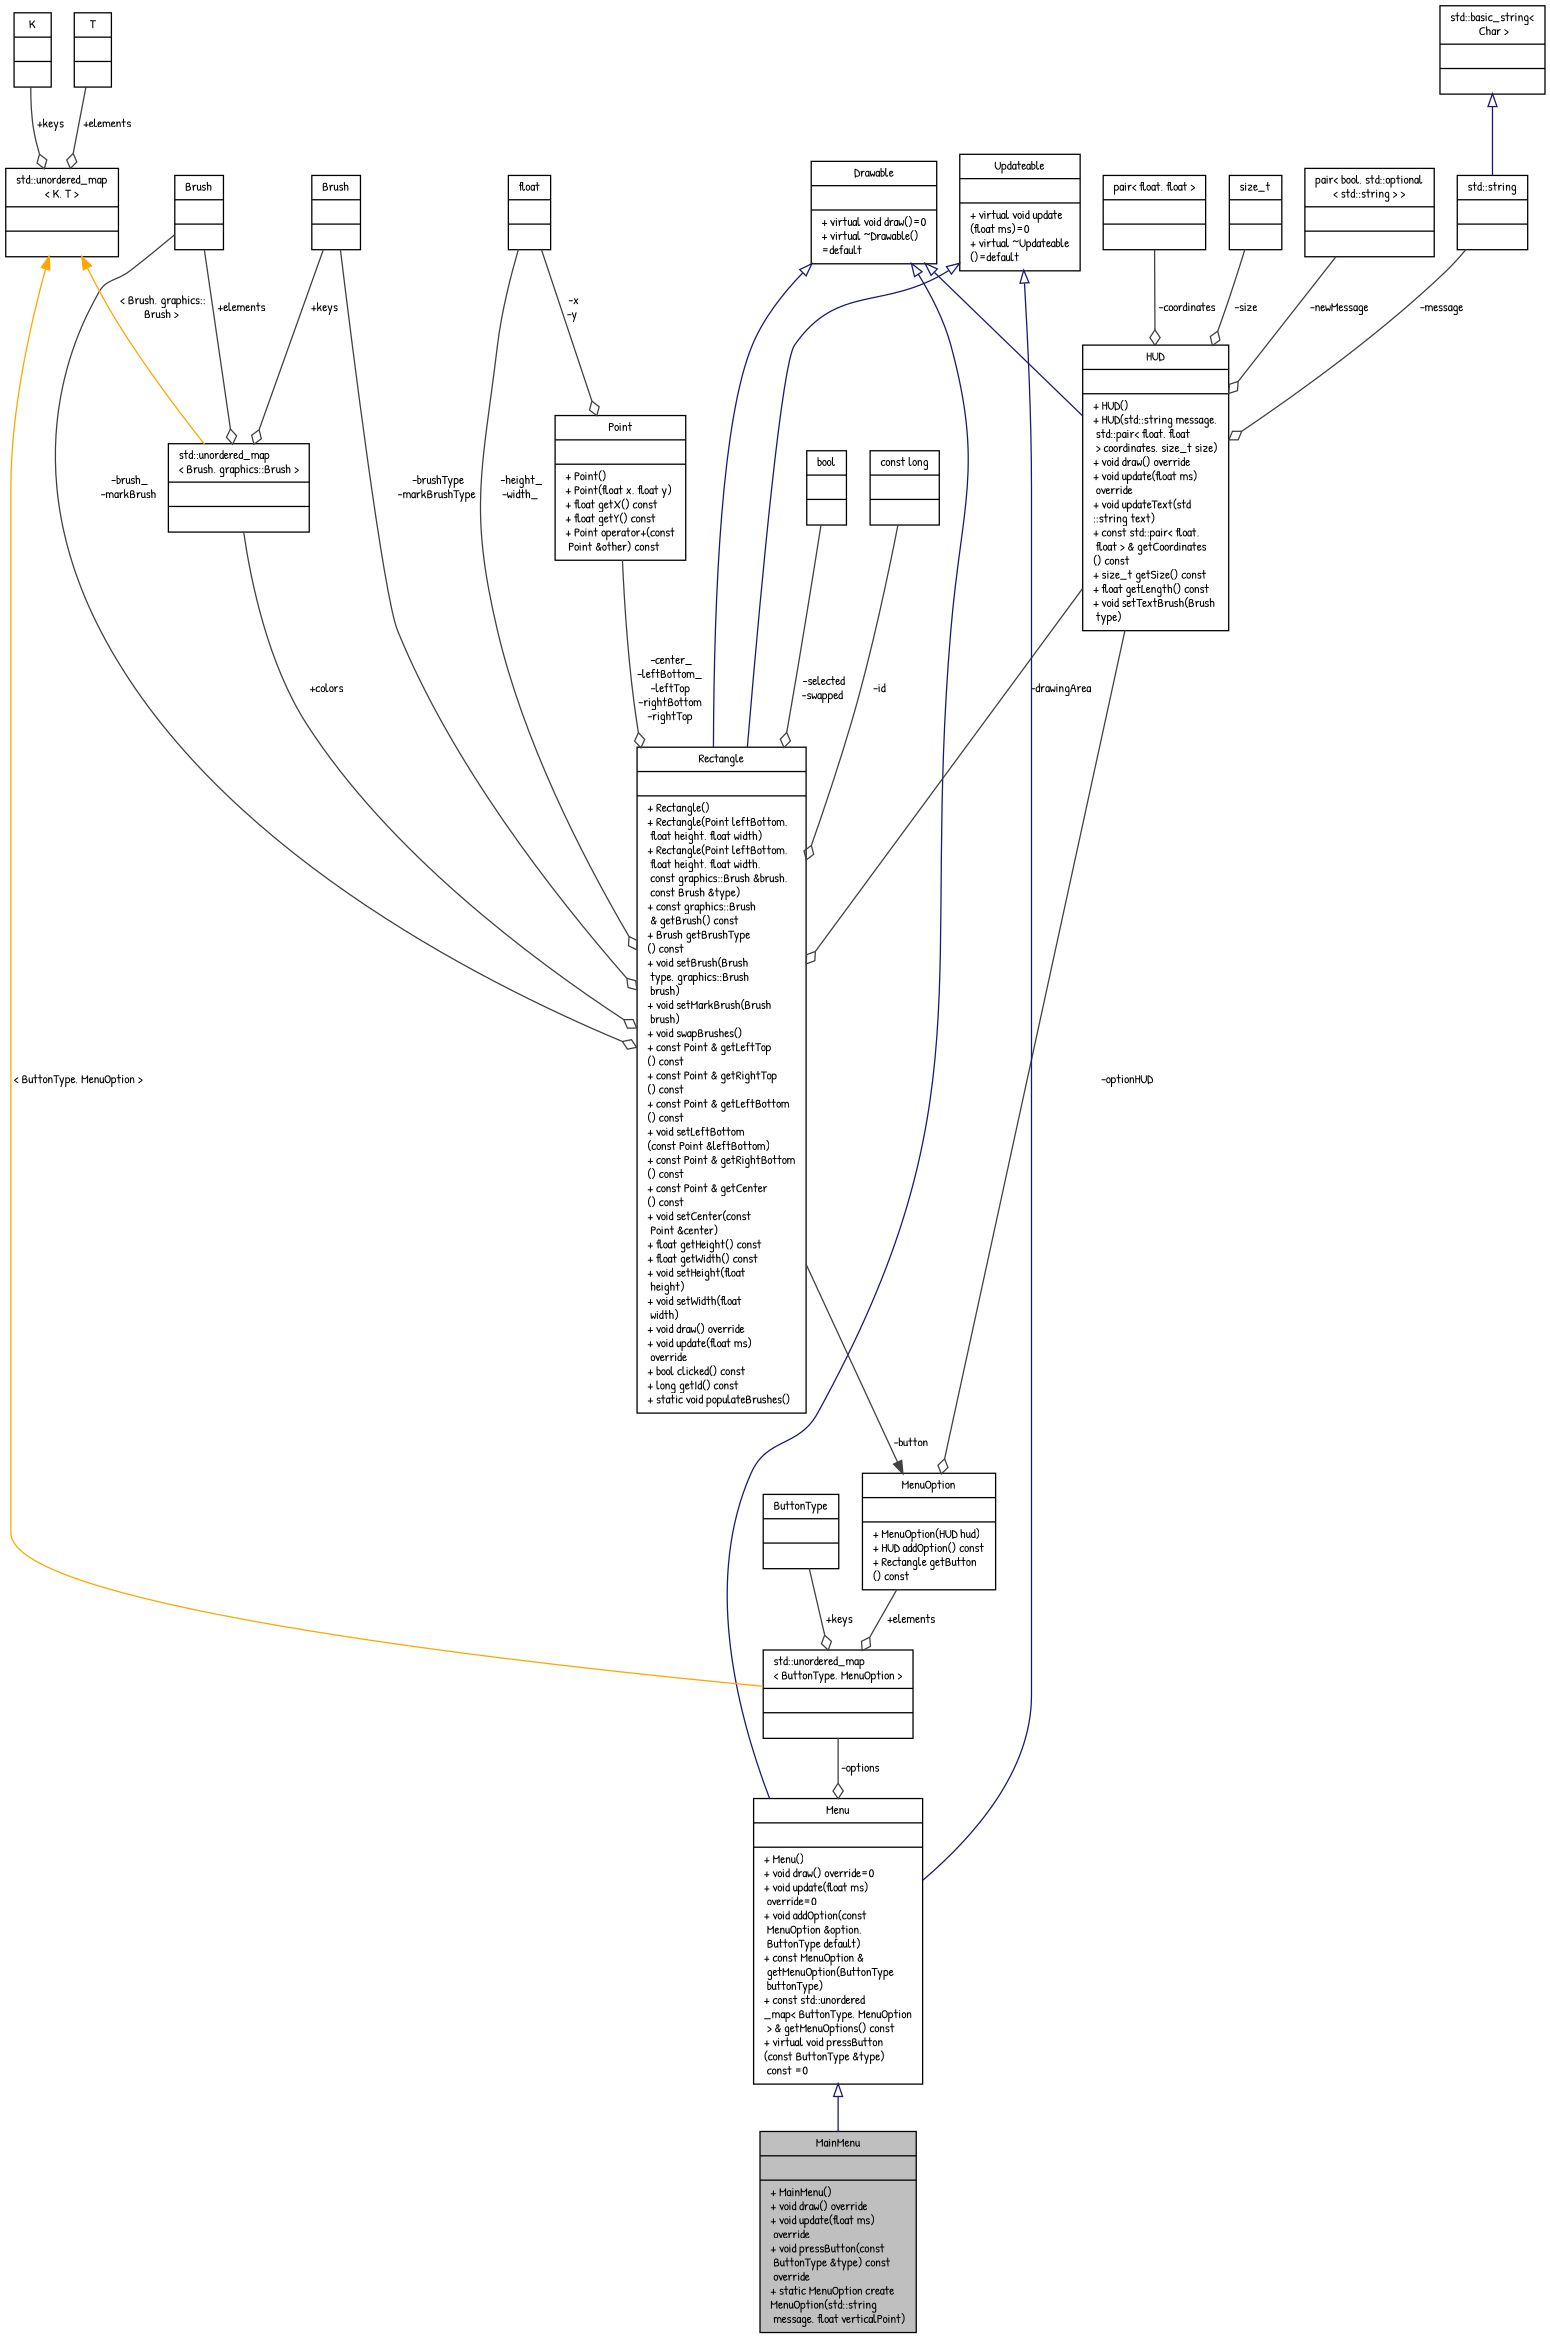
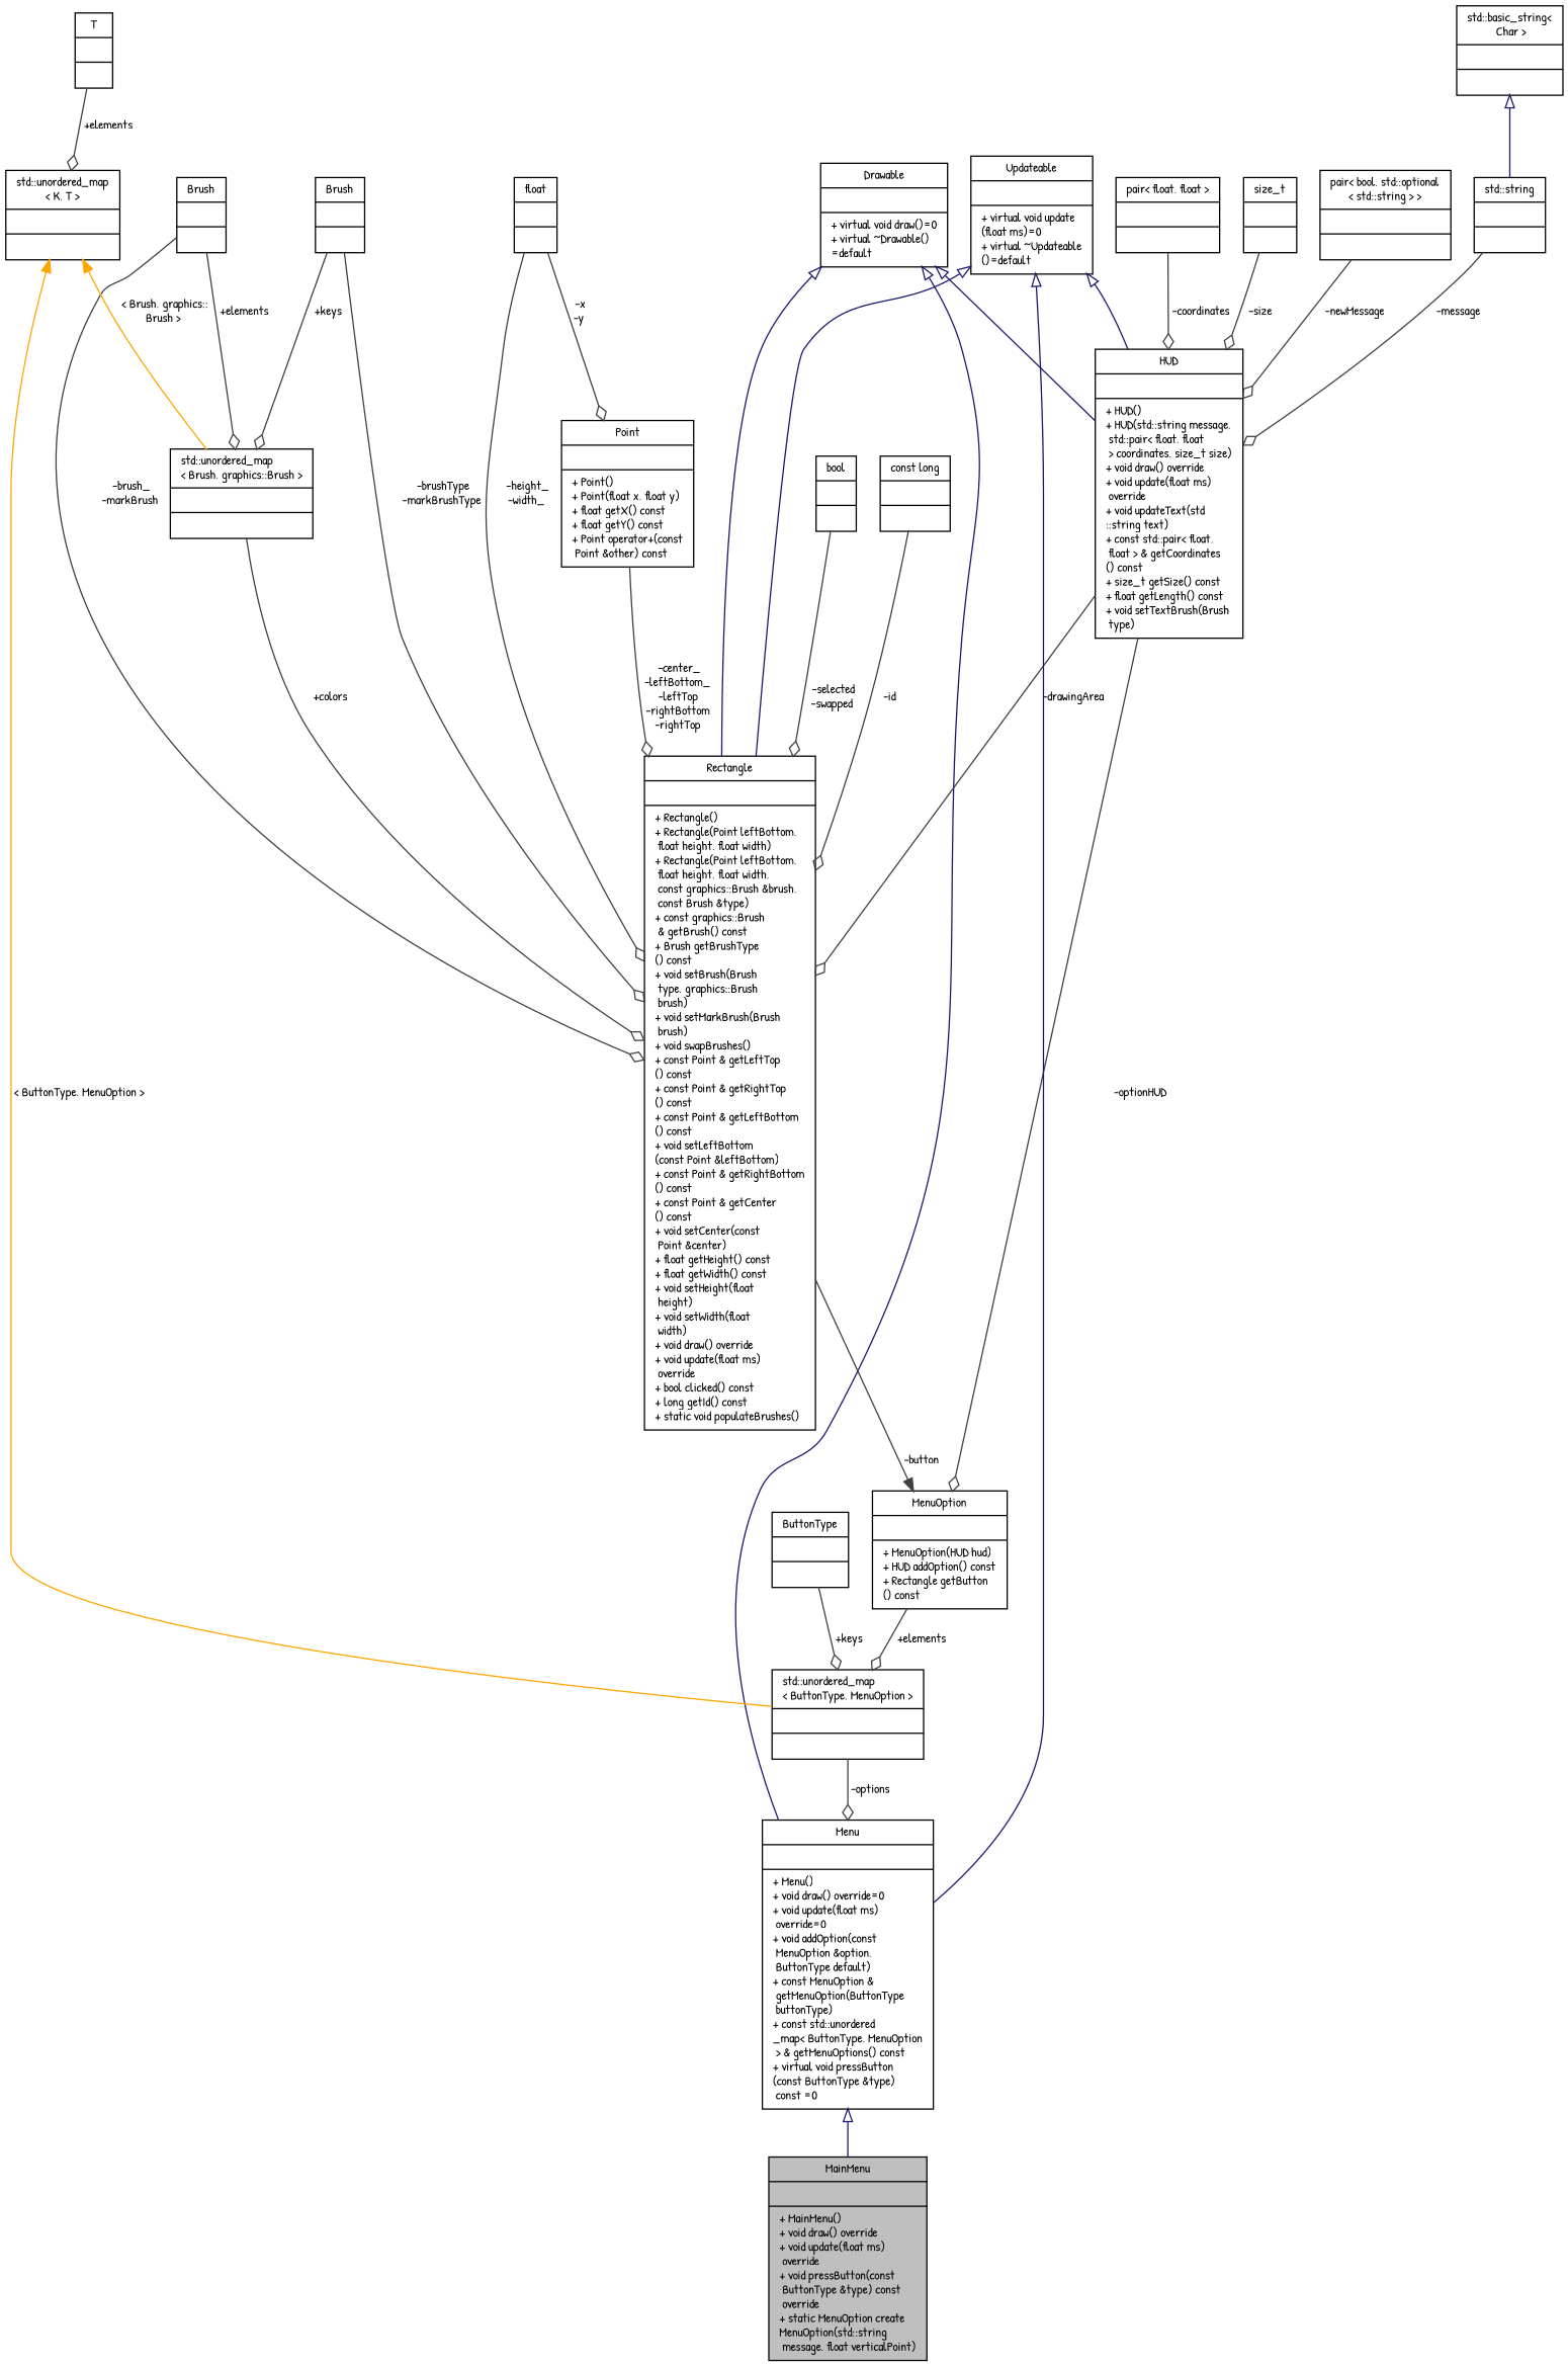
  digraph {
    fontname="Patrick Hand"
    node [color=black fontname="Patrick Hand" fontsize=10 shape=record]
    edge [color=grey25 fontname="Patrick Hand" fontsize=10 labelfontname=Helvetica labelfontsize=10 style=solid arrowhead=odiamond]
    n1 [fillcolor=grey75 fontcolor=black height=0.2 label="{MainMenu\n||+  MainMenu()\l+ void draw() override\l+ void update(float ms)\l override\l+ void pressButton(const\l ButtonType &type) const\l override\l+ static MenuOption create\lMenuOption(std::string\l message, float verticalPoint)\l}" style=filled width=0.4]
    n2 [height=0.2 label="{Menu\n||+  Menu()\l+ void draw() override=0\l+ void update(float ms)\l override=0\l+ void addOption(const\l MenuOption &option,\l ButtonType default)\l+ const MenuOption &\l getMenuOption(ButtonType\l buttonType)\l+ const std::unordered\l_map\< ButtonType, MenuOption\l \> & getMenuOptions() const\l+ virtual void pressButton\l(const ButtonType &type)\l const =0\l}" width=0.4]
    n3 [height=0.2 label="{Drawable\n||+ virtual void draw()=0\l+ virtual ~Drawable()\l=default\l}" width=0.4]
    n4 [height=0.2 label="{HUD\n||+  HUD()\l+  HUD(std::string message,\l std::pair\< float, float\l \> coordinates, size_t size)\l+ void draw() override\l+ void update(float ms)\l override\l+ void updateText(std\l::string text)\l+ const std::pair\< float,\l float \> & getCoordinates\l() const\l+ size_t getSize() const\l+ float getLength() const\l+ void setTextBrush(Brush\l type)\l}" width=0.4]
    n5 [height=0.2 label="{Rectangle\n||+  Rectangle()\l+  Rectangle(Point leftBottom,\l float height, float width)\l+  Rectangle(Point leftBottom,\l float height, float width,\l const graphics::Brush &brush,\l const Brush &type)\l+ const graphics::Brush\l & getBrush() const\l+ Brush getBrushType\l() const\l+ void setBrush(Brush\l type, graphics::Brush\l brush)\l+ void setMarkBrush(Brush\l brush)\l+ void swapBrushes()\l+ const Point & getLeftTop\l() const\l+ const Point & getRightTop\l() const\l+ const Point & getLeftBottom\l() const\l+ void setLeftBottom\l(const Point &leftBottom)\l+ const Point & getRightBottom\l() const\l+ const Point & getCenter\l() const\l+ void setCenter(const\l Point &center)\l+ float getHeight() const\l+ float getWidth() const\l+ void setHeight(float\l height)\l+ void setWidth(float\l width)\l+ void draw() override\l+ void update(float ms)\l override\l+ bool clicked() const\l+ long getId() const\l+ static void populateBrushes()\l}" width=0.4]
    n6 [height=0.2 label="{MenuOption\n||+  MenuOption(HUD hud)\l+ HUD addOption() const\l+ Rectangle getButton\l() const\l}" width=0.4]
    n7 [height=0.2 label="{Updateable\n||+ virtual void update\l(float ms)=0\l+ virtual ~Updateable\l()=default\l}" width=0.4]
    n8 [height=0.2 label="{std::unordered_map\l\< ButtonType, MenuOption \>\n||}" width=0.4]
    n9 [height=0.2 label="{ButtonType\n||}" width=0.4]
    n10 [height=0.2 label="{std::string\n||}" width=0.4]
    n11 [height=0.2 label="{std::basic_string\<\l Char \>\n||}" width=0.4]
    n12 [height=0.2 label="{pair\< float, float \>\n||}" width=0.4]
    n13 [height=0.2 label="{size_t\n||}" width=0.4]
    n14 [height=0.2 label="{std::unordered_map\l\< Brush, graphics::Brush \>\n||}" width=0.4]
    n15 [height=0.2 label="{Brush\n||}" width=0.4]
    n16 [height=0.2 label="{Brush\n||}" width=0.4]
    n17 [height=0.2 label="{std::unordered_map\l\< K, T \>\n||}" width=0.4]
-   n18 [height=0.2 label="{K\n||}" width=0.4]
    n19 [height=0.2 label="{T\n||}" width=0.4]
    n20 [height=0.2 label="{Point\n||+  Point()\l+  Point(float x, float y)\l+ float getX() const\l+ float getY() const\l+ Point operator+(const\l Point &other) const\l}" width=0.4]
    n21 [height=0.2 label="{float\n||}" width=0.4]
    n22 [height=0.2 label="{bool\n||}" width=0.4]
    n23 [height=0.2 label="{const long\n||}" width=0.4]
    n24 [height=0.2 label="{pair\< bool, std::optional\l\< std::string \> \>\n||}" width=0.4]
    n2 -> n1 [arrowtail=onormal color=midnightblue dir=back arrowhead=""]
    n3 -> n2 [arrowtail=onormal color=midnightblue dir=back arrowhead=""]
    n3 -> n4 [arrowtail=onormal color=midnightblue dir=back arrowhead=""]
    n3 -> n5 [arrowtail=onormal color=midnightblue dir=back arrowhead=""]
    n4 -> n5 [label=" -drawingArea"]
    n4 -> n6 [label=" -optionHUD"]
    n5 -> n6 [arrowhead=normal label=" -button"]
    n6 -> n8 [label=" +elements"]
    n7 -> n2 [arrowtail=onormal color=midnightblue dir=back arrowhead=""]
+   n7 -> n4 [arrowtail=onormal color=midnightblue dir=back arrowhead=""]
    n7 -> n5 [arrowtail=onormal color=midnightblue dir=back arrowhead=""]
    n8 -> n2 [label=" -options"]
    n9 -> n8 [label=" +keys"]
    n10 -> n4 [label=" -message"]
    n11 -> n10 [arrowtail=onormal color=midnightblue dir=back arrowhead=""]
    n12 -> n4 [label=" -coordinates"]
    n13 -> n4 [label=" -size"]
    n14 -> n5 [label=" +colors"]
    n15 -> n5 [label=" -brushType\n-markBrushType"]
    n15 -> n14 [label=" +keys"]
    n16 -> n5 [label=" -brush_\n-markBrush"]
    n16 -> n14 [label=" +elements"]
    n17 -> n8 [color=orange dir=back label=" \< ButtonType, MenuOption \>" arrowhead=""]
    n17 -> n14 [color=orange dir=back label=" \< Brush, graphics::\lBrush \>" arrowhead=""]
-   n18 -> n17 [label=" +keys"]
    n19 -> n17 [label=" +elements"]
    n20 -> n5 [label=" -center_\n-leftBottom_\n-leftTop\n-rightBottom\n-rightTop"]
    n21 -> n5 [label=" -height_\n-width_"]
    n21 -> n20 [label=" -x\n-y"]
    n22 -> n5 [label=" -selected\n-swapped"]
    n23 -> n5 [label=" -id"]
    n24 -> n4 [label=" -newMessage"]
  }
